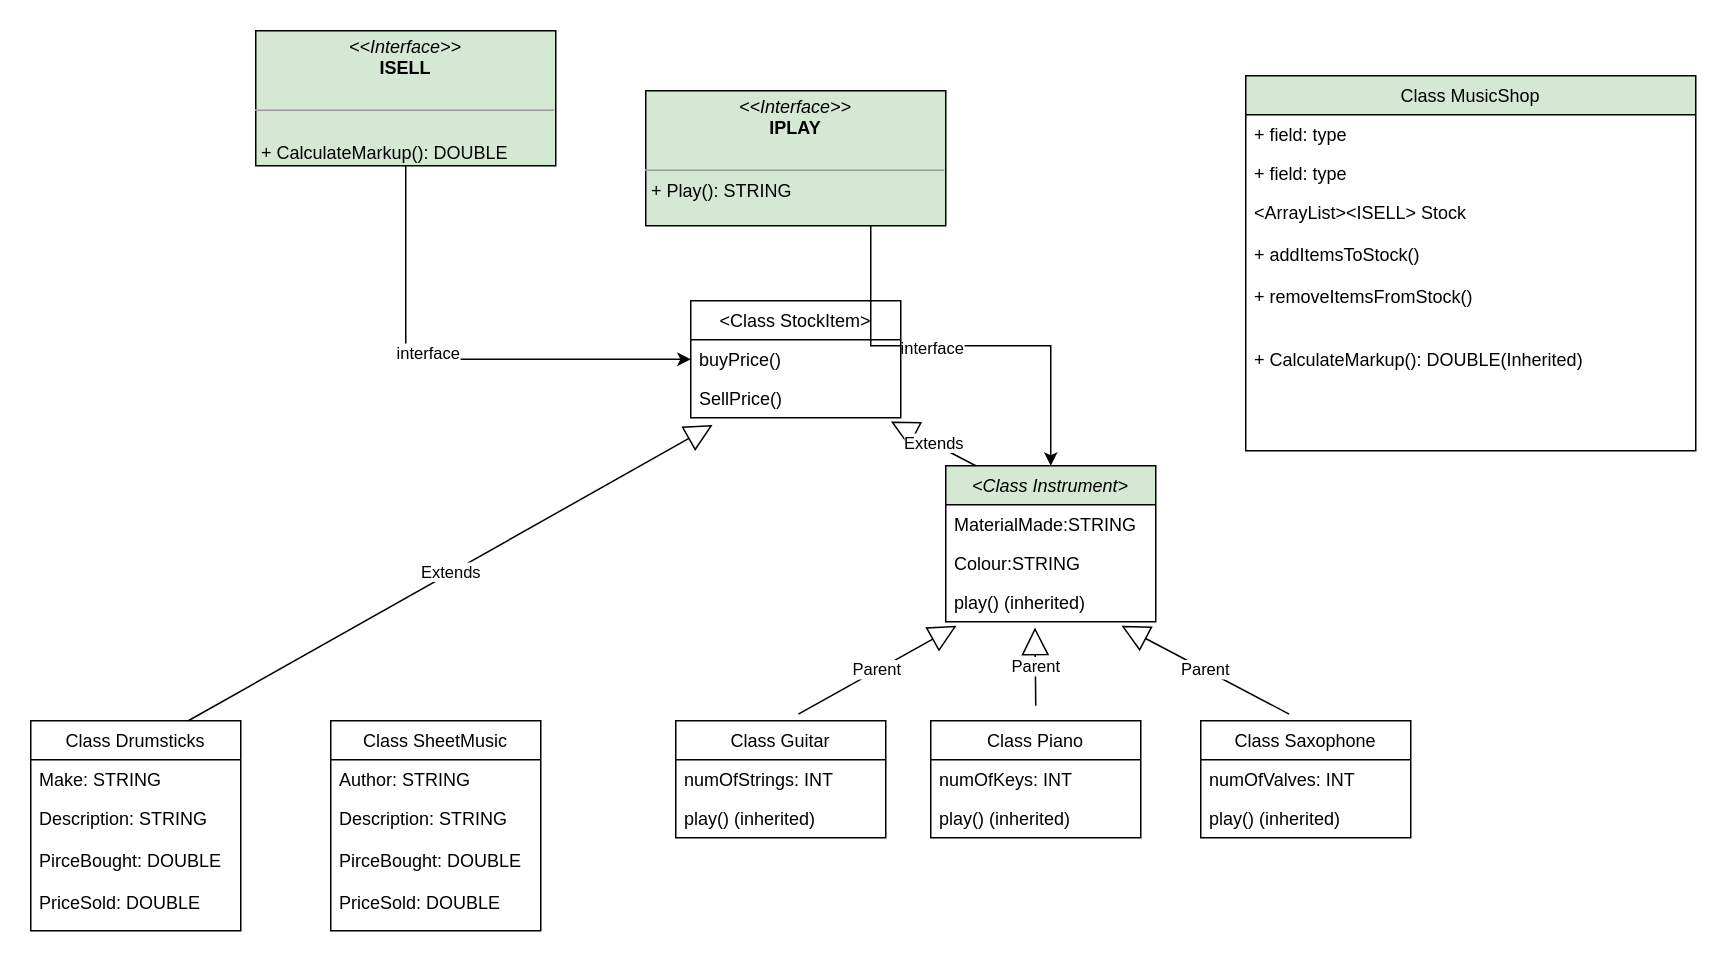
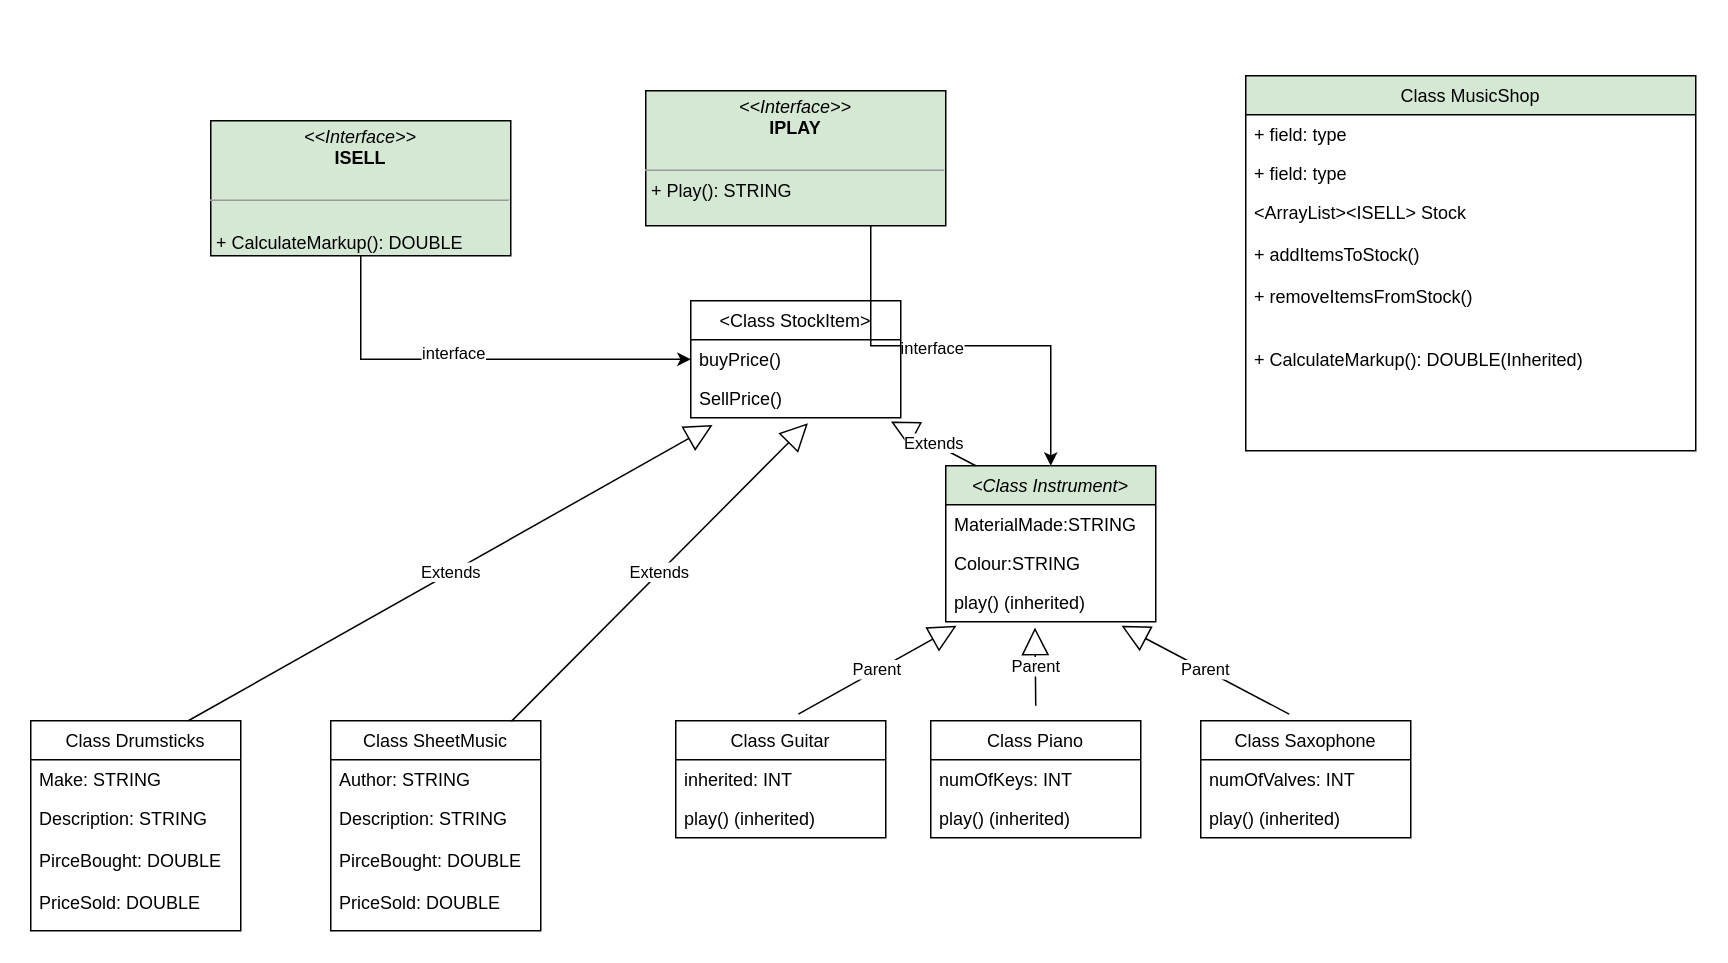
  <mxCell id="0" />
  <mxCell id="1" parent="0" />
  <mxCell id="2" value="Class MusicShop" style="swimlane;fontStyle=0;childLayout=stackLayout;horizontal=1;startSize=26;fillColor=#D5E8D4;horizontalStack=0;resizeParent=1;resizeParentMax=0;resizeLast=0;collapsible=1;marginBottom=0;" vertex="1" parent="1"><mxGeometry x="830" y="50" width="300" height="250" as="geometry" /></mxCell>
  <mxCell id="3" value="+ field: type" style="text;strokeColor=none;fillColor=none;align=left;verticalAlign=top;spacingLeft=4;spacingRight=4;overflow=hidden;rotatable=0;points=[[0,0.5],[1,0.5]];portConstraint=eastwest;" vertex="1" parent="2"><mxGeometry y="26" width="300" height="26" as="geometry" /></mxCell>
  <mxCell id="4" value="+ field: type" style="text;strokeColor=none;fillColor=none;align=left;verticalAlign=top;spacingLeft=4;spacingRight=4;overflow=hidden;rotatable=0;points=[[0,0.5],[1,0.5]];portConstraint=eastwest;" vertex="1" parent="2"><mxGeometry y="52" width="300" height="26" as="geometry" /></mxCell>
  <mxCell id="5" value="&lt;ArrayList&gt;&lt;ISELL&gt; Stock&#10;&#10;+ addItemsToStock()&#10;&#10;+ removeItemsFromStock()&#10;&#10;&#10;+ CalculateMarkup(): DOUBLE(Inherited)" style="text;strokeColor=none;fillColor=none;align=left;verticalAlign=top;spacingLeft=4;spacingRight=4;overflow=hidden;rotatable=0;points=[[0,0.5],[1,0.5]];portConstraint=eastwest;" vertex="1" parent="2"><mxGeometry y="78" width="300" height="172" as="geometry" /></mxCell>
  <mxCell id="6" style="edgeStyle=orthogonalEdgeStyle;rounded=0;orthogonalLoop=1;jettySize=auto;html=1;exitX=0.75;exitY=1;exitDx=0;exitDy=0;entryX=0.5;entryY=0;entryDx=0;entryDy=0;" edge="1" parent="1" source="8" target="18"><mxGeometry relative="1" as="geometry" /></mxCell>
  <mxCell id="7" value="interface" style="edgeLabel;html=1;align=center;verticalAlign=middle;resizable=0;points=[];" vertex="1" connectable="0" parent="6"><mxGeometry x="-0.144" y="-1" relative="1" as="geometry"><mxPoint as="offset" /></mxGeometry></mxCell>
  <mxCell id="8" value="&lt;p style=&quot;margin: 0px ; margin-top: 4px ; text-align: center&quot;&gt;&lt;i&gt;&amp;lt;&amp;lt;Interface&amp;gt;&amp;gt;&lt;/i&gt;&lt;br&gt;&lt;b&gt;IPLAY&lt;/b&gt;&lt;/p&gt;&lt;p style=&quot;margin: 0px ; margin-left: 4px&quot;&gt;&lt;br&gt;&lt;/p&gt;&lt;hr size=&quot;1&quot;&gt;&lt;p style=&quot;margin: 0px ; margin-left: 4px&quot;&gt;+ Play(): STRING&lt;br&gt;&lt;br&gt;&lt;/p&gt;" style="verticalAlign=top;align=left;overflow=fill;fontSize=12;fontFamily=Helvetica;html=1;fillColor=#D5E8D4;" vertex="1" parent="1"><mxGeometry x="430" y="60" width="200" height="90" as="geometry" /></mxCell>
  <mxCell id="9" value="Class Guitar" style="swimlane;fontStyle=0;childLayout=stackLayout;horizontal=1;startSize=26;fillColor=none;horizontalStack=0;resizeParent=1;resizeParentMax=0;resizeLast=0;collapsible=1;marginBottom=0;" vertex="1" parent="1"><mxGeometry x="450" y="480" width="140" height="78" as="geometry" /></mxCell>
- <mxCell id="10" value="numOfStrings: INT" style="text;strokeColor=none;fillColor=none;align=left;verticalAlign=top;spacingLeft=4;spacingRight=4;overflow=hidden;rotatable=0;points=[[0,0.5],[1,0.5]];portConstraint=eastwest;" vertex="1" parent="9"><mxGeometry y="26" width="140" height="26" as="geometry" /></mxCell>
+ <mxCell id="10" value="inherited: INT" style="text;strokeColor=none;fillColor=none;align=left;verticalAlign=top;spacingLeft=4;spacingRight=4;overflow=hidden;rotatable=0;points=[[0,0.5],[1,0.5]];portConstraint=eastwest;" vertex="1" parent="9"><mxGeometry y="26" width="140" height="26" as="geometry" /></mxCell>
  <mxCell id="11" value="play() (inherited)" style="text;strokeColor=none;fillColor=none;align=left;verticalAlign=top;spacingLeft=4;spacingRight=4;overflow=hidden;rotatable=0;points=[[0,0.5],[1,0.5]];portConstraint=eastwest;" vertex="1" parent="9"><mxGeometry y="52" width="140" height="26" as="geometry" /></mxCell>
  <mxCell id="12" value="Class Piano" style="swimlane;fontStyle=0;childLayout=stackLayout;horizontal=1;startSize=26;fillColor=none;horizontalStack=0;resizeParent=1;resizeParentMax=0;resizeLast=0;collapsible=1;marginBottom=0;" vertex="1" parent="1"><mxGeometry x="620" y="480" width="140" height="78" as="geometry" /></mxCell>
  <mxCell id="13" value="numOfKeys: INT" style="text;strokeColor=none;fillColor=none;align=left;verticalAlign=top;spacingLeft=4;spacingRight=4;overflow=hidden;rotatable=0;points=[[0,0.5],[1,0.5]];portConstraint=eastwest;" vertex="1" parent="12"><mxGeometry y="26" width="140" height="26" as="geometry" /></mxCell>
  <mxCell id="14" value="play() (inherited)" style="text;strokeColor=none;fillColor=none;align=left;verticalAlign=top;spacingLeft=4;spacingRight=4;overflow=hidden;rotatable=0;points=[[0,0.5],[1,0.5]];portConstraint=eastwest;" vertex="1" parent="12"><mxGeometry y="52" width="140" height="26" as="geometry" /></mxCell>
  <mxCell id="15" value="Class Saxophone" style="swimlane;fontStyle=0;childLayout=stackLayout;horizontal=1;startSize=26;fillColor=none;horizontalStack=0;resizeParent=1;resizeParentMax=0;resizeLast=0;collapsible=1;marginBottom=0;" vertex="1" parent="1"><mxGeometry x="800" y="480" width="140" height="78" as="geometry" /></mxCell>
  <mxCell id="16" value="numOfValves: INT" style="text;strokeColor=none;fillColor=none;align=left;verticalAlign=top;spacingLeft=4;spacingRight=4;overflow=hidden;rotatable=0;points=[[0,0.5],[1,0.5]];portConstraint=eastwest;" vertex="1" parent="15"><mxGeometry y="26" width="140" height="26" as="geometry" /></mxCell>
  <mxCell id="17" value="play() (inherited)" style="text;strokeColor=none;fillColor=none;align=left;verticalAlign=top;spacingLeft=4;spacingRight=4;overflow=hidden;rotatable=0;points=[[0,0.5],[1,0.5]];portConstraint=eastwest;" vertex="1" parent="15"><mxGeometry y="52" width="140" height="26" as="geometry" /></mxCell>
  <mxCell id="18" value="&lt;Class Instrument&gt;" style="swimlane;fontStyle=2;childLayout=stackLayout;horizontal=1;startSize=26;fillColor=#D5E8D4;horizontalStack=0;resizeParent=1;resizeParentMax=0;resizeLast=0;collapsible=1;marginBottom=0;" vertex="1" parent="1"><mxGeometry x="630" y="310" width="140" height="104" as="geometry" /></mxCell>
  <mxCell id="19" value="MaterialMade:STRING" style="text;strokeColor=none;fillColor=none;align=left;verticalAlign=top;spacingLeft=4;spacingRight=4;overflow=hidden;rotatable=0;points=[[0,0.5],[1,0.5]];portConstraint=eastwest;" vertex="1" parent="18"><mxGeometry y="26" width="140" height="26" as="geometry" /></mxCell>
  <mxCell id="20" value="Colour:STRING" style="text;strokeColor=none;fillColor=none;align=left;verticalAlign=top;spacingLeft=4;spacingRight=4;overflow=hidden;rotatable=0;points=[[0,0.5],[1,0.5]];portConstraint=eastwest;" vertex="1" parent="18"><mxGeometry y="52" width="140" height="26" as="geometry" /></mxCell>
  <mxCell id="21" value="play() (inherited)" style="text;strokeColor=none;fillColor=none;align=left;verticalAlign=top;spacingLeft=4;spacingRight=4;overflow=hidden;rotatable=0;points=[[0,0.5],[1,0.5]];portConstraint=eastwest;" vertex="1" parent="18"><mxGeometry y="78" width="140" height="26" as="geometry" /></mxCell>
  <mxCell id="22" value="Parent" style="endArrow=block;endSize=16;endFill=0;html=1;exitX=0.421;exitY=-0.057;exitDx=0;exitDy=0;exitPerimeter=0;entryX=0.837;entryY=1.104;entryDx=0;entryDy=0;entryPerimeter=0;" edge="1" parent="1" source="15" target="21"><mxGeometry width="160" relative="1" as="geometry"><mxPoint x="840" y="370" as="sourcePoint" /><mxPoint x="1000" y="370" as="targetPoint" /></mxGeometry></mxCell>
  <mxCell id="23" value="Parent" style="endArrow=block;endSize=16;endFill=0;html=1;exitX=0.584;exitY=-0.057;exitDx=0;exitDy=0;exitPerimeter=0;entryX=0.837;entryY=1.104;entryDx=0;entryDy=0;entryPerimeter=0;" edge="1" parent="1" source="9"><mxGeometry width="160" relative="1" as="geometry"><mxPoint x="748.94" y="475.554" as="sourcePoint" /><mxPoint x="637.18" y="416.704" as="targetPoint" /></mxGeometry></mxCell>
  <mxCell id="24" value="Parent" style="endArrow=block;endSize=16;endFill=0;html=1;entryX=0.425;entryY=1.149;entryDx=0;entryDy=0;entryPerimeter=0;" edge="1" parent="1" target="21"><mxGeometry width="160" relative="1" as="geometry"><mxPoint x="690" y="470" as="sourcePoint" /><mxPoint x="767.18" y="436.704" as="targetPoint" /></mxGeometry></mxCell>
  <mxCell id="25" style="edgeStyle=orthogonalEdgeStyle;rounded=0;orthogonalLoop=1;jettySize=auto;html=1;exitX=0.5;exitY=1;exitDx=0;exitDy=0;entryX=0;entryY=0.5;entryDx=0;entryDy=0;" edge="1" parent="1" source="27" target="36"><mxGeometry relative="1" as="geometry" /></mxCell>
  <mxCell id="26" value="interface" style="edgeLabel;html=1;align=center;verticalAlign=middle;resizable=0;points=[];" vertex="1" connectable="0" parent="25"><mxGeometry x="-0.101" y="5" relative="1" as="geometry"><mxPoint as="offset" /></mxGeometry></mxCell>
- <mxCell id="27" value="&lt;p style=&quot;margin: 0px ; margin-top: 4px ; text-align: center&quot;&gt;&lt;i&gt;&amp;lt;&amp;lt;Interface&amp;gt;&amp;gt;&lt;/i&gt;&lt;br&gt;&lt;b&gt;ISELL&lt;/b&gt;&lt;/p&gt;&lt;p style=&quot;margin: 0px ; margin-left: 4px&quot;&gt;&lt;br&gt;&lt;/p&gt;&lt;hr size=&quot;1&quot;&gt;&lt;p style=&quot;margin: 0px ; margin-left: 4px&quot;&gt;&lt;br&gt;+ CalculateMarkup(): DOUBLE&lt;/p&gt;" style="verticalAlign=top;align=left;overflow=fill;fontSize=12;fontFamily=Helvetica;html=1;fillColor=#D5E8D4;" vertex="1" parent="1"><mxGeometry x="170" y="20" width="200" height="90" as="geometry" /></mxCell>
+ <mxCell id="27" value="&lt;p style=&quot;margin: 0px ; margin-top: 4px ; text-align: center&quot;&gt;&lt;i&gt;&amp;lt;&amp;lt;Interface&amp;gt;&amp;gt;&lt;/i&gt;&lt;br&gt;&lt;b&gt;ISELL&lt;/b&gt;&lt;/p&gt;&lt;p style=&quot;margin: 0px ; margin-left: 4px&quot;&gt;&lt;br&gt;&lt;/p&gt;&lt;hr size=&quot;1&quot;&gt;&lt;p style=&quot;margin: 0px ; margin-left: 4px&quot;&gt;&lt;br&gt;+ CalculateMarkup(): DOUBLE&lt;/p&gt;" style="verticalAlign=top;align=left;overflow=fill;fontSize=12;fontFamily=Helvetica;html=1;fillColor=#D5E8D4;" vertex="1" parent="1"><mxGeometry x="140" y="80" width="200" height="90" as="geometry" /></mxCell>
  <mxCell id="28" value="Class Drumsticks" style="swimlane;fontStyle=0;childLayout=stackLayout;horizontal=1;startSize=26;fillColor=none;horizontalStack=0;resizeParent=1;resizeParentMax=0;resizeLast=0;collapsible=1;marginBottom=0;" vertex="1" parent="1"><mxGeometry x="20" y="480" width="140" height="140" as="geometry" /></mxCell>
  <mxCell id="29" value="Make: STRING" style="text;strokeColor=none;fillColor=none;align=left;verticalAlign=top;spacingLeft=4;spacingRight=4;overflow=hidden;rotatable=0;points=[[0,0.5],[1,0.5]];portConstraint=eastwest;" vertex="1" parent="28"><mxGeometry y="26" width="140" height="26" as="geometry" /></mxCell>
  <mxCell id="30" value="Description: STRING&#10;&#10;PirceBought: DOUBLE&#10;&#10;PriceSold: DOUBLE" style="text;strokeColor=none;fillColor=none;align=left;verticalAlign=top;spacingLeft=4;spacingRight=4;overflow=hidden;rotatable=0;points=[[0,0.5],[1,0.5]];portConstraint=eastwest;" vertex="1" parent="28"><mxGeometry y="52" width="140" height="88" as="geometry" /></mxCell>
  <mxCell id="31" value="Class SheetMusic" style="swimlane;fontStyle=0;childLayout=stackLayout;horizontal=1;startSize=26;fillColor=none;horizontalStack=0;resizeParent=1;resizeParentMax=0;resizeLast=0;collapsible=1;marginBottom=0;" vertex="1" parent="1"><mxGeometry x="220" y="480" width="140" height="140" as="geometry" /></mxCell>
  <mxCell id="32" value="Author: STRING" style="text;strokeColor=none;fillColor=none;align=left;verticalAlign=top;spacingLeft=4;spacingRight=4;overflow=hidden;rotatable=0;points=[[0,0.5],[1,0.5]];portConstraint=eastwest;" vertex="1" parent="31"><mxGeometry y="26" width="140" height="26" as="geometry" /></mxCell>
  <mxCell id="33" value="Description: STRING&#10;&#10;PirceBought: DOUBLE&#10;&#10;PriceSold: DOUBLE" style="text;strokeColor=none;fillColor=none;align=left;verticalAlign=top;spacingLeft=4;spacingRight=4;overflow=hidden;rotatable=0;points=[[0,0.5],[1,0.5]];portConstraint=eastwest;" vertex="1" parent="31"><mxGeometry y="52" width="140" height="88" as="geometry" /></mxCell>
  <mxCell id="34" style="edgeStyle=orthogonalEdgeStyle;rounded=0;orthogonalLoop=1;jettySize=auto;html=1;exitX=0.5;exitY=1;exitDx=0;exitDy=0;" edge="1" parent="1" source="8" target="8"><mxGeometry relative="1" as="geometry" /></mxCell>
  <mxCell id="35" value="&lt;Class StockItem&gt;" style="swimlane;fontStyle=0;childLayout=stackLayout;horizontal=1;startSize=26;fillColor=none;horizontalStack=0;resizeParent=1;resizeParentMax=0;resizeLast=0;collapsible=1;marginBottom=0;" vertex="1" parent="1"><mxGeometry x="460" y="200" width="140" height="78" as="geometry" /></mxCell>
  <mxCell id="36" value="buyPrice()" style="text;strokeColor=none;fillColor=none;align=left;verticalAlign=top;spacingLeft=4;spacingRight=4;overflow=hidden;rotatable=0;points=[[0,0.5],[1,0.5]];portConstraint=eastwest;" vertex="1" parent="35"><mxGeometry y="26" width="140" height="26" as="geometry" /></mxCell>
  <mxCell id="37" value="SellPrice()" style="text;strokeColor=none;fillColor=none;align=left;verticalAlign=top;spacingLeft=4;spacingRight=4;overflow=hidden;rotatable=0;points=[[0,0.5],[1,0.5]];portConstraint=eastwest;" vertex="1" parent="35"><mxGeometry y="52" width="140" height="26" as="geometry" /></mxCell>
  <mxCell id="38" value="Extends" style="endArrow=block;endSize=16;endFill=0;html=1;entryX=0.953;entryY=1.095;entryDx=0;entryDy=0;entryPerimeter=0;" edge="1" parent="1" target="37"><mxGeometry width="160" relative="1" as="geometry"><mxPoint x="650" y="310" as="sourcePoint" /><mxPoint x="1280" y="570" as="targetPoint" /></mxGeometry></mxCell>
+ <mxCell id="39" value="Extends" style="endArrow=block;endSize=16;endFill=0;html=1;entryX=0.558;entryY=1.14;entryDx=0;entryDy=0;entryPerimeter=0;exitX=0.86;exitY=0.003;exitDx=0;exitDy=0;exitPerimeter=0;" edge="1" parent="1" source="31" target="37"><mxGeometry width="160" relative="1" as="geometry"><mxPoint x="660" y="320" as="sourcePoint" /><mxPoint x="603.42" y="290.47" as="targetPoint" /></mxGeometry></mxCell>
  <mxCell id="40" value="Extends" style="endArrow=block;endSize=16;endFill=0;html=1;entryX=0.104;entryY=1.186;entryDx=0;entryDy=0;entryPerimeter=0;exitX=0.75;exitY=0;exitDx=0;exitDy=0;" edge="1" parent="1" source="28" target="37"><mxGeometry width="160" relative="1" as="geometry"><mxPoint x="350.4" y="490.42" as="sourcePoint" /><mxPoint x="548.12" y="291.64" as="targetPoint" /></mxGeometry></mxCell>
